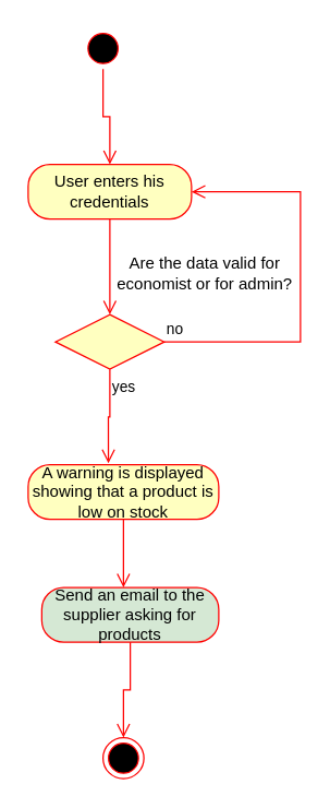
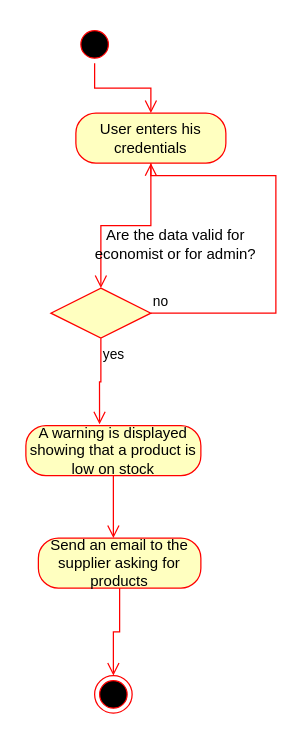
  <mxCell id="0" />
  <mxCell id="1" parent="0" />
  <mxCell id="2" value="" style="ellipse;html=1;shape=startState;fillColor=#000000;strokeColor=#ff0000;" vertex="1" parent="1"><mxGeometry x="60" y="20" width="30" height="30" as="geometry" /></mxCell>
  <mxCell id="3" value="" style="edgeStyle=orthogonalEdgeStyle;html=1;verticalAlign=bottom;endArrow=open;endSize=8;strokeColor=#ff0000;rounded=0;entryX=0.5;entryY=0;entryDx=0;entryDy=0;" edge="1" source="2" parent="1" target="4"><mxGeometry relative="1" as="geometry"><mxPoint x="75" y="110" as="targetPoint" /></mxGeometry></mxCell>
- <mxCell id="4" value="User enters his credentials" style="rounded=1;whiteSpace=wrap;html=1;arcSize=40;fontColor=#000000;fillColor=#ffffc0;strokeColor=#ff0000;" vertex="1" parent="1"><mxGeometry x="20" y="120" width="120" height="40" as="geometry" /></mxCell>
+ <mxCell id="4" value="User enters his credentials" style="rounded=1;whiteSpace=wrap;html=1;arcSize=40;fontColor=#000000;fillColor=#ffffc0;strokeColor=#ff0000;" vertex="1" parent="1"><mxGeometry x="60" y="90" width="120" height="40" as="geometry" /></mxCell>
  <mxCell id="5" value="" style="edgeStyle=orthogonalEdgeStyle;html=1;verticalAlign=bottom;endArrow=open;endSize=8;strokeColor=#ff0000;rounded=0;entryX=0.5;entryY=0;entryDx=0;entryDy=0;" edge="1" source="4" parent="1" target="6"><mxGeometry relative="1" as="geometry"><mxPoint x="80" y="220" as="targetPoint" /></mxGeometry></mxCell>
  <mxCell id="6" value="" style="rhombus;whiteSpace=wrap;html=1;fillColor=#ffffc0;strokeColor=#ff0000;" vertex="1" parent="1"><mxGeometry x="40" y="230" width="80" height="40" as="geometry" /></mxCell>
  <mxCell id="7" value="no" style="edgeStyle=orthogonalEdgeStyle;html=1;align=left;verticalAlign=bottom;endArrow=open;endSize=8;strokeColor=#ff0000;rounded=0;" edge="1" source="6" parent="1" target="4"><mxGeometry x="-1" relative="1" as="geometry"><mxPoint x="220" y="130" as="targetPoint" /><Array as="points"><mxPoint x="220" y="250" /><mxPoint x="220" y="140" /></Array></mxGeometry></mxCell>
  <mxCell id="8" value="yes" style="edgeStyle=orthogonalEdgeStyle;html=1;align=left;verticalAlign=top;endArrow=open;endSize=8;strokeColor=#ff0000;rounded=0;entryX=0.421;entryY=-0.025;entryDx=0;entryDy=0;entryPerimeter=0;" edge="1" source="6" parent="1" target="10"><mxGeometry x="-1" relative="1" as="geometry"><mxPoint x="80" y="330" as="targetPoint" /></mxGeometry></mxCell>
- <mxCell id="9" value="Are the data valid for economist or for admin?" style="text;html=1;strokeColor=none;fillColor=none;align=center;verticalAlign=middle;whiteSpace=wrap;rounded=0;" vertex="1" parent="1"><mxGeometry x="80" y="185" width="140" height="30" as="geometry" /></mxCell>
+ <mxCell id="9" value="Are the data valid for economist or for admin?" style="text;html=1;strokeColor=none;fillColor=none;align=center;verticalAlign=middle;whiteSpace=wrap;rounded=0;" vertex="1" parent="1"><mxGeometry x="70" y="180" width="140" height="30" as="geometry" /></mxCell>
  <mxCell id="10" value="A warning is displayed showing that a product is low on stock" style="rounded=1;whiteSpace=wrap;html=1;arcSize=40;fontColor=#000000;fillColor=#ffffc0;strokeColor=#ff0000;" vertex="1" parent="1"><mxGeometry x="20" y="340" width="140" height="40" as="geometry" /></mxCell>
  <mxCell id="11" value="" style="edgeStyle=orthogonalEdgeStyle;html=1;verticalAlign=bottom;endArrow=open;endSize=8;strokeColor=#ff0000;rounded=0;" edge="1" source="10" parent="1"><mxGeometry relative="1" as="geometry"><mxPoint x="90" y="430" as="targetPoint" /></mxGeometry></mxCell>
- <mxCell id="12" value="Send an email to the supplier asking for products" style="rounded=1;whiteSpace=wrap;html=1;arcSize=40;fontColor=#000000;fillColor=#d5e8d4;strokeColor=#ff0000;" vertex="1" parent="1"><mxGeometry x="30" y="430" width="130" height="40" as="geometry" /></mxCell>
+ <mxCell id="12" value="Send an email to the supplier asking for products" style="rounded=1;whiteSpace=wrap;html=1;arcSize=40;fontColor=#000000;fillColor=#ffffc0;strokeColor=#ff0000;" vertex="1" parent="1"><mxGeometry x="30" y="430" width="130" height="40" as="geometry" /></mxCell>
  <mxCell id="13" value="" style="edgeStyle=orthogonalEdgeStyle;html=1;verticalAlign=bottom;endArrow=open;endSize=8;strokeColor=#ff0000;rounded=0;entryX=0.5;entryY=0;entryDx=0;entryDy=0;" edge="1" source="12" parent="1" target="14"><mxGeometry relative="1" as="geometry"><mxPoint x="90" y="530" as="targetPoint" /></mxGeometry></mxCell>
  <mxCell id="14" value="" style="ellipse;html=1;shape=endState;fillColor=#000000;strokeColor=#ff0000;" vertex="1" parent="1"><mxGeometry x="75" y="540" width="30" height="30" as="geometry" /></mxCell>
